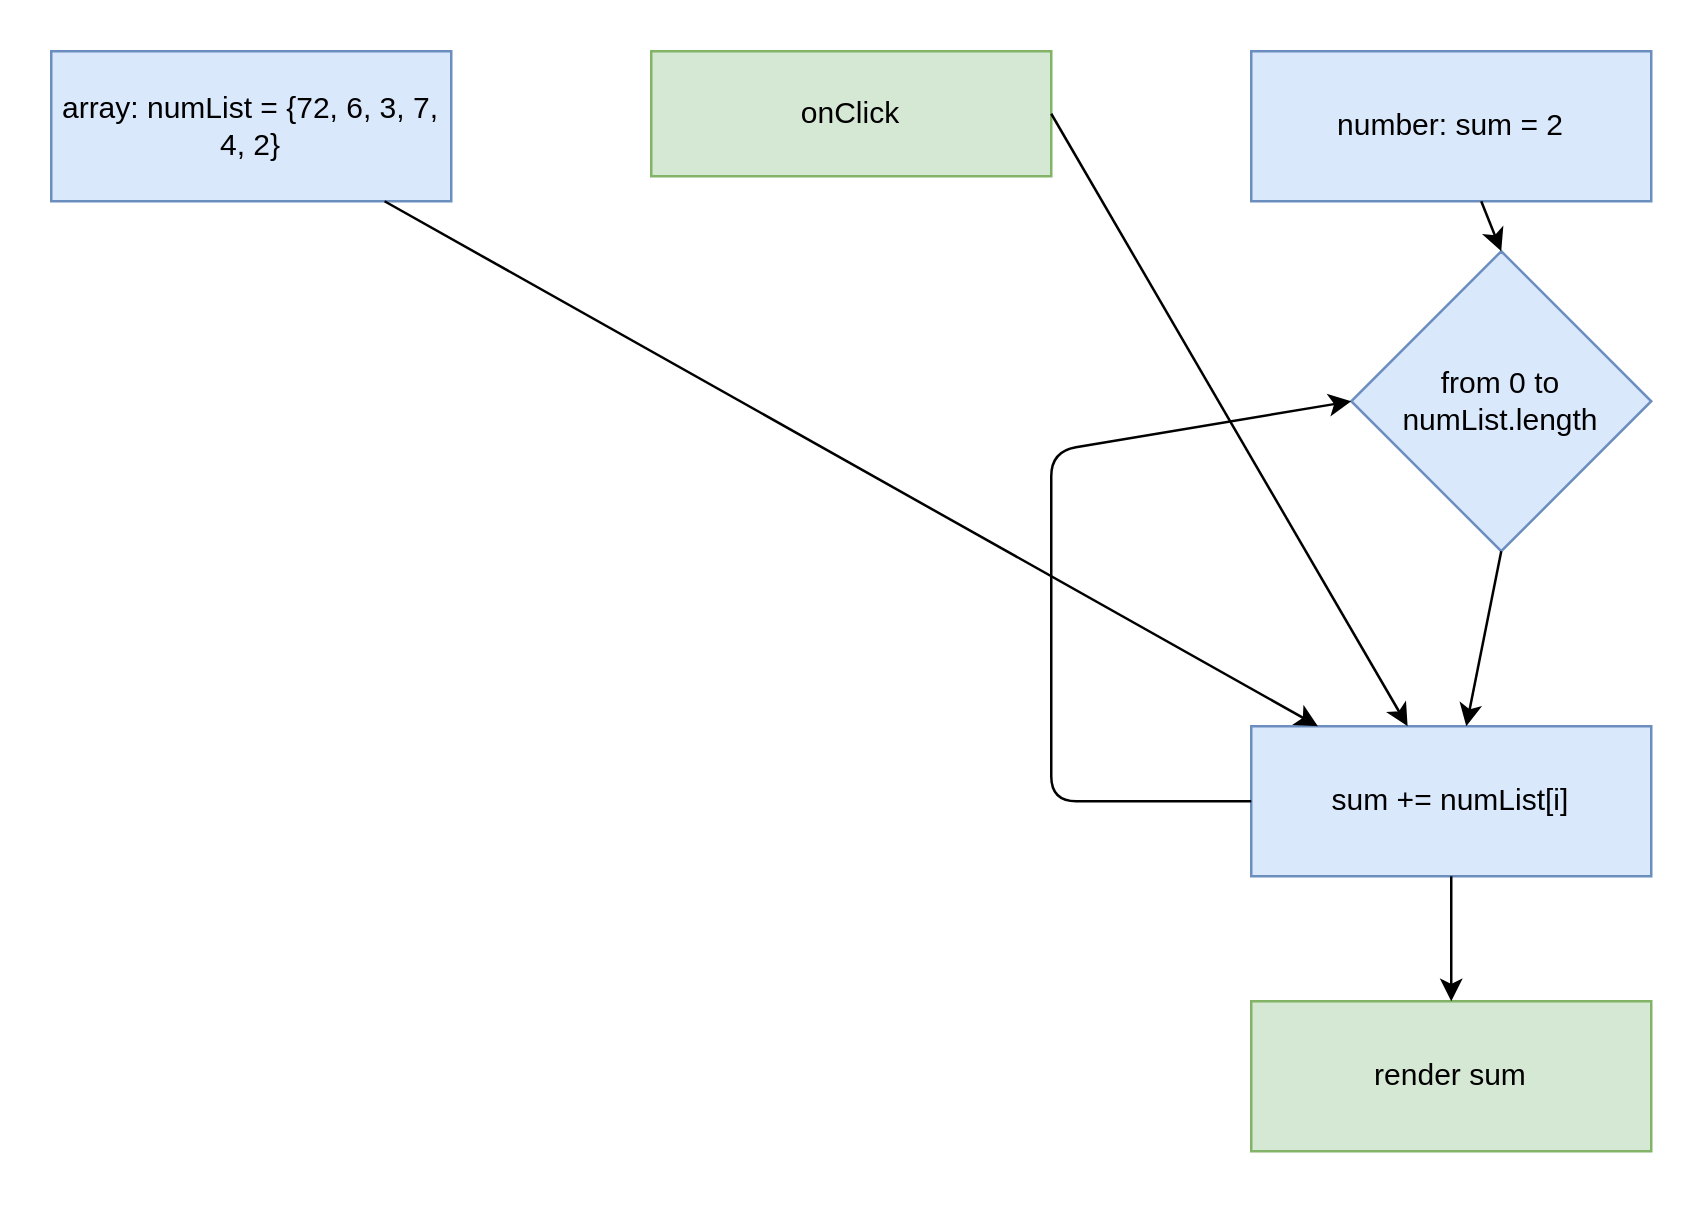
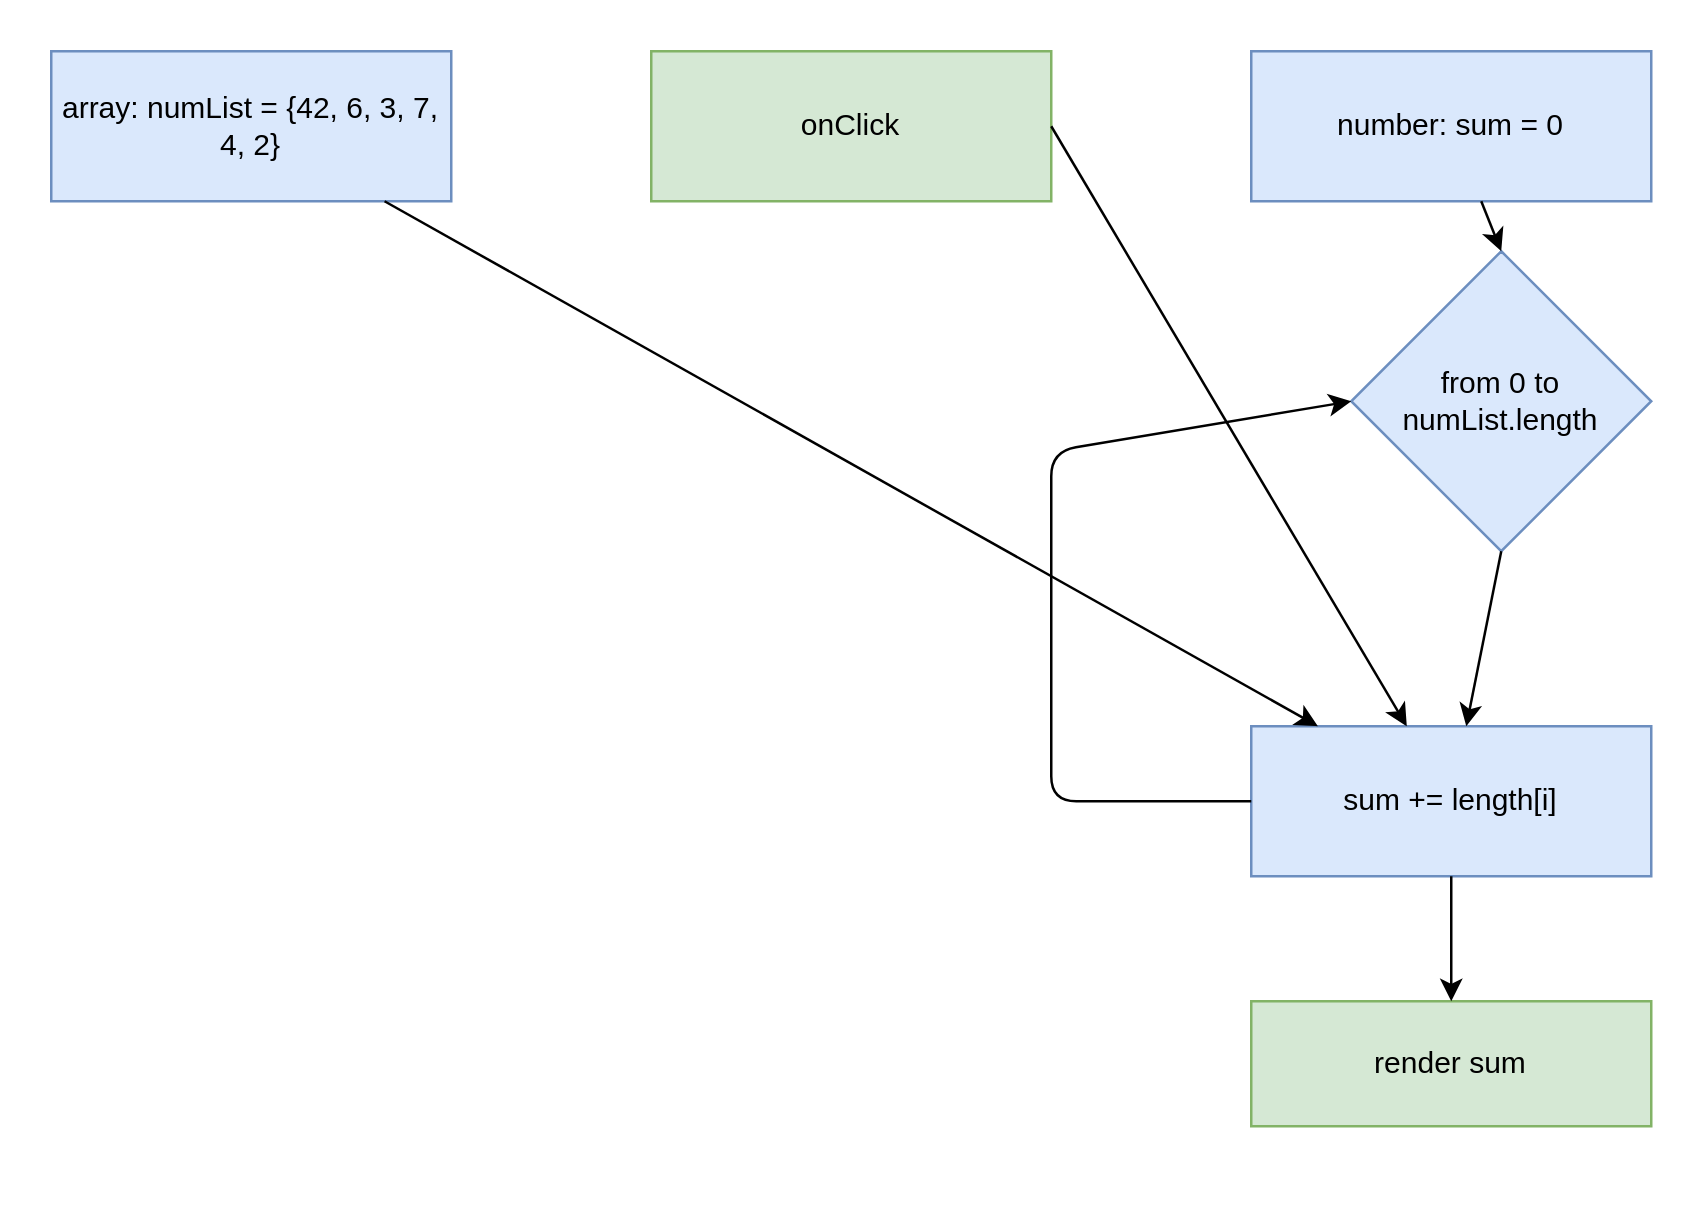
  <mxCell id="0" />
  <mxCell id="1" parent="0" />
- <mxCell id="2" value="array: numList = {72, 6, 3, 7, 4, 2}" style="rounded=0;whiteSpace=wrap;html=1;fillColor=#dae8fc;strokeColor=#6c8ebf;" vertex="1" parent="1"><mxGeometry x="20" y="20" width="160" height="60" as="geometry" /></mxCell>
- <mxCell id="3" value="number: sum = 2" style="rounded=0;whiteSpace=wrap;html=1;fillColor=#dae8fc;strokeColor=#6c8ebf;" vertex="1" parent="1"><mxGeometry x="500" y="20" width="160" height="60" as="geometry" /></mxCell>
+ <mxCell id="2" value="array: numList = {42, 6, 3, 7, 4, 2}" style="rounded=0;whiteSpace=wrap;html=1;fillColor=#dae8fc;strokeColor=#6c8ebf;" vertex="1" parent="1"><mxGeometry x="20" y="20" width="160" height="60" as="geometry" /></mxCell>
+ <mxCell id="3" value="number: sum = 0" style="rounded=0;whiteSpace=wrap;html=1;fillColor=#dae8fc;strokeColor=#6c8ebf;" vertex="1" parent="1"><mxGeometry x="500" y="20" width="160" height="60" as="geometry" /></mxCell>
  <mxCell id="4" value="from 0 to numList.length" style="rhombus;whiteSpace=wrap;html=1;fillColor=#dae8fc;strokeColor=#6c8ebf;" vertex="1" parent="1"><mxGeometry x="540" y="100" width="120" height="120" as="geometry" /></mxCell>
- <mxCell id="5" value="sum += numList[i]" style="rounded=0;whiteSpace=wrap;html=1;fillColor=#dae8fc;strokeColor=#6c8ebf;" vertex="1" parent="1"><mxGeometry x="500" y="290" width="160" height="60" as="geometry" /></mxCell>
- <mxCell id="6" value="onClick" style="rounded=0;whiteSpace=wrap;html=1;fillColor=#d5e8d4;strokeColor=#82b366;" vertex="1" parent="1"><mxGeometry x="260" y="20" width="160" height="50" as="geometry" /></mxCell>
- <mxCell id="7" value="render sum" style="rounded=0;whiteSpace=wrap;html=1;fillColor=#d5e8d4;strokeColor=#82b366;" vertex="1" parent="1"><mxGeometry x="500" y="400" width="160" height="60" as="geometry" /></mxCell>
+ <mxCell id="5" value="sum += length[i]" style="rounded=0;whiteSpace=wrap;html=1;fillColor=#dae8fc;strokeColor=#6c8ebf;" vertex="1" parent="1"><mxGeometry x="500" y="290" width="160" height="60" as="geometry" /></mxCell>
+ <mxCell id="6" value="onClick" style="rounded=0;whiteSpace=wrap;html=1;fillColor=#d5e8d4;strokeColor=#82b366;" vertex="1" parent="1"><mxGeometry x="260" y="20" width="160" height="60" as="geometry" /></mxCell>
+ <mxCell id="7" value="render sum" style="rounded=0;whiteSpace=wrap;html=1;fillColor=#d5e8d4;strokeColor=#82b366;" vertex="1" parent="1"><mxGeometry x="500" y="400" width="160" height="50" as="geometry" /></mxCell>
  <mxCell id="8" value="" style="endArrow=classic;html=1;" edge="1" parent="1" source="2" target="5"><mxGeometry width="50" height="50" relative="1" as="geometry"><mxPoint x="100" y="130" as="sourcePoint" /><mxPoint x="150" y="130" as="targetPoint" /></mxGeometry></mxCell>
  <mxCell id="9" value="" style="endArrow=classic;html=1;exitX=1;exitY=0.5;exitDx=0;exitDy=0;" edge="1" parent="1" source="6" target="5"><mxGeometry width="50" height="50" relative="1" as="geometry"><mxPoint x="180" y="200" as="sourcePoint" /><mxPoint x="230" y="150" as="targetPoint" /></mxGeometry></mxCell>
  <mxCell id="10" value="" style="endArrow=classic;html=1;entryX=0.5;entryY=0;entryDx=0;entryDy=0;" edge="1" parent="1" source="3" target="4"><mxGeometry width="50" height="50" relative="1" as="geometry"><mxPoint x="420" y="230" as="sourcePoint" /><mxPoint x="490.711" y="180" as="targetPoint" /></mxGeometry></mxCell>
  <mxCell id="11" value="" style="endArrow=classic;html=1;exitX=0.5;exitY=1;exitDx=0;exitDy=0;" edge="1" parent="1" source="4" target="5"><mxGeometry width="50" height="50" relative="1" as="geometry"><mxPoint x="620" y="210" as="sourcePoint" /><mxPoint x="670" y="160" as="targetPoint" /></mxGeometry></mxCell>
  <mxCell id="12" value="" style="endArrow=classic;html=1;exitX=0;exitY=0.5;exitDx=0;exitDy=0;entryX=0;entryY=0.5;entryDx=0;entryDy=0;" edge="1" parent="1" source="5" target="4"><mxGeometry width="50" height="50" relative="1" as="geometry"><mxPoint x="420" y="300" as="sourcePoint" /><mxPoint x="470" y="250" as="targetPoint" /><Array as="points"><mxPoint x="420" y="320" /><mxPoint x="420" y="180" /></Array></mxGeometry></mxCell>
  <mxCell id="13" value="" style="endArrow=classic;html=1;exitX=0.5;exitY=1;exitDx=0;exitDy=0;" edge="1" parent="1" source="5" target="7"><mxGeometry width="50" height="50" relative="1" as="geometry"><mxPoint x="440" y="260" as="sourcePoint" /><mxPoint x="490" y="210" as="targetPoint" /></mxGeometry></mxCell>
